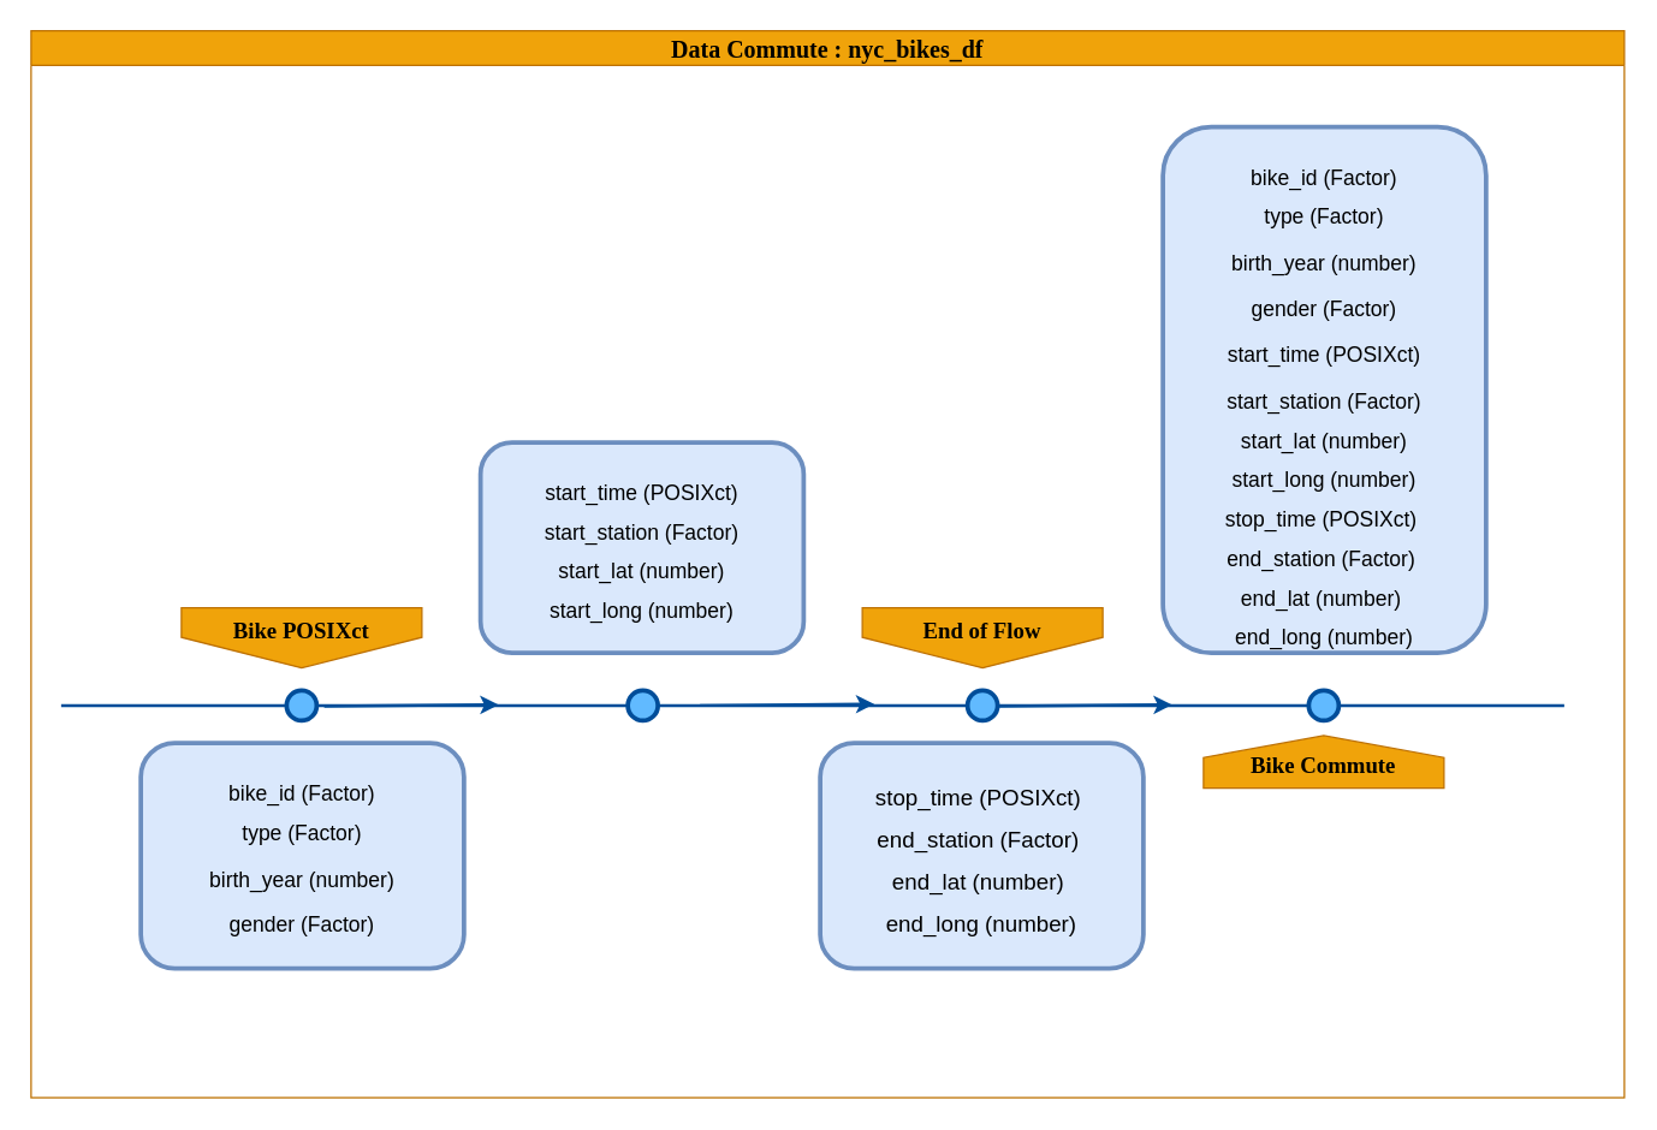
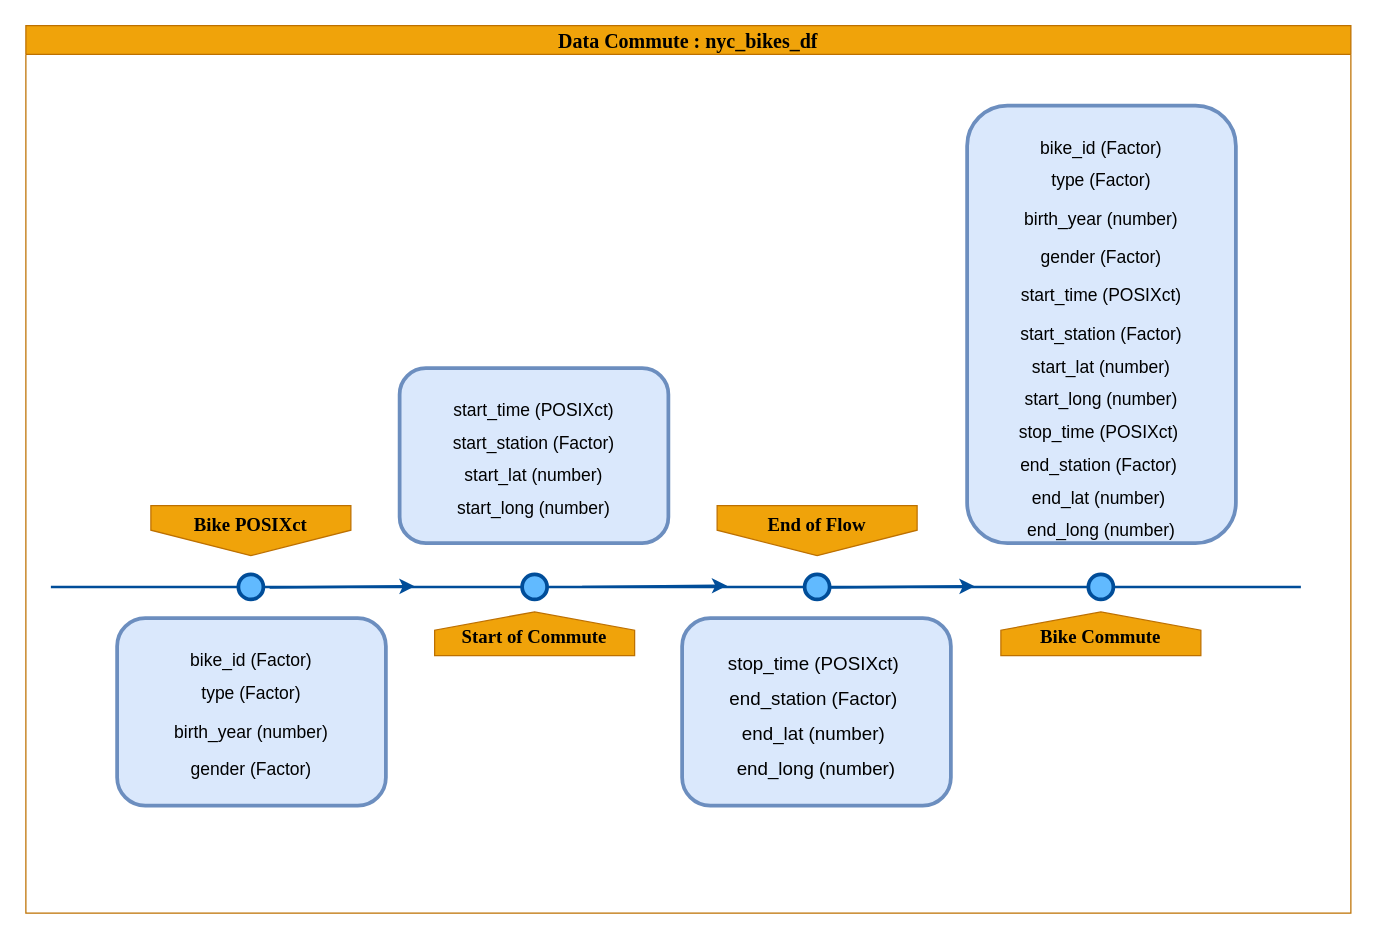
  <mxCell id="0" />
  <mxCell id="1" parent="0" />
  <mxCell id="2" value="" style="line;strokeWidth=2;html=1;fillColor=none;fontSize=28;fontColor=#004D99;strokeColor=#004D99;" parent="1" vertex="1"><mxGeometry x="40" y="464" width="1000" height="10" as="geometry" /></mxCell>
  <mxCell id="3" value="Bike POSIXct" style="shape=offPageConnector;whiteSpace=wrap;html=1;fillColor=#f0a30a;fontSize=15;fontColor=#000000;size=0.509;verticalAlign=top;strokeColor=#BD7000;fontStyle=1;fontFamily=Georgia;" parent="1" vertex="1"><mxGeometry x="120" y="404" width="160" height="40" as="geometry" /></mxCell>
  <mxCell id="4" value="&lt;span&gt;End of Flow&lt;/span&gt;" style="shape=offPageConnector;whiteSpace=wrap;html=1;fillColor=#f0a30a;fontSize=15;fontColor=#000000;size=0.509;verticalAlign=top;strokeColor=#BD7000;fontStyle=1;fontFamily=Georgia;" parent="1" vertex="1"><mxGeometry x="573" y="404" width="160" height="40" as="geometry" /></mxCell>
+ <mxCell id="5" value="Start of Commute" style="shape=offPageConnector;whiteSpace=wrap;html=1;fillColor=#f0a30a;fontSize=15;fontColor=#000000;size=0.418;flipV=1;verticalAlign=bottom;strokeColor=#BD7000;spacingBottom=4;fontStyle=1;fontFamily=Georgia;" parent="1" vertex="1"><mxGeometry x="347" y="489" width="160" height="35" as="geometry" /></mxCell>
  <mxCell id="6" value="Bike Commute" style="shape=offPageConnector;whiteSpace=wrap;html=1;fillColor=#f0a30a;fontSize=15;fontColor=#000000;size=0.418;flipV=1;verticalAlign=bottom;strokeColor=#BD7000;spacingBottom=4;fontStyle=1;fontFamily=Georgia;" parent="1" vertex="1"><mxGeometry x="800" y="489" width="160" height="35" as="geometry" /></mxCell>
  <mxCell id="7" value="" style="ellipse;whiteSpace=wrap;html=1;fillColor=#61BAFF;fontSize=28;fontColor=#004D99;strokeWidth=3;strokeColor=#004D99;" parent="1" vertex="1"><mxGeometry x="190" y="459" width="20" height="20" as="geometry" /></mxCell>
  <mxCell id="8" value="" style="ellipse;whiteSpace=wrap;html=1;fillColor=#61BAFF;fontSize=28;fontColor=#004D99;strokeWidth=3;strokeColor=#004D99;" parent="1" vertex="1"><mxGeometry x="417" y="459" width="20" height="20" as="geometry" /></mxCell>
  <mxCell id="9" value="" style="ellipse;whiteSpace=wrap;html=1;fillColor=#61BAFF;fontSize=28;fontColor=#004D99;strokeWidth=3;strokeColor=#004D99;" parent="1" vertex="1"><mxGeometry x="643" y="459" width="20" height="20" as="geometry" /></mxCell>
  <mxCell id="10" value="" style="ellipse;whiteSpace=wrap;html=1;fillColor=#61BAFF;fontSize=28;fontColor=#004D99;strokeWidth=3;strokeColor=#004D99;" parent="1" vertex="1"><mxGeometry x="870" y="459" width="20" height="20" as="geometry" /></mxCell>
  <mxCell id="11" value="&lt;h1 style=&quot;font-size: 14px&quot;&gt;&lt;font style=&quot;font-size: 14px&quot;&gt;&lt;span style=&quot;font-weight: normal&quot;&gt;&lt;br&gt;&lt;/span&gt;&lt;/font&gt;&lt;/h1&gt;&lt;h1 style=&quot;font-size: 14px&quot;&gt;&lt;font style=&quot;font-size: 14px&quot;&gt;&lt;span style=&quot;font-weight: normal&quot;&gt;bike_id (Factor)&lt;/span&gt;&lt;/font&gt;&lt;/h1&gt;&lt;h1 style=&quot;font-size: 14px&quot;&gt;&lt;font style=&quot;font-size: 14px&quot;&gt;&lt;span style=&quot;font-weight: normal&quot;&gt;type (Factor)&lt;/span&gt;&lt;br&gt;&lt;/font&gt;&lt;/h1&gt;&lt;p style=&quot;font-size: 14px&quot;&gt;&lt;font style=&quot;font-size: 14px&quot;&gt;birth_year (number)&lt;/font&gt;&lt;/p&gt;&lt;p style=&quot;font-size: 14px&quot;&gt;&lt;font style=&quot;font-size: 14px&quot;&gt;gender (Factor)&lt;/font&gt;&lt;/p&gt;" style="text;html=1;spacing=5;spacingTop=-20;whiteSpace=wrap;overflow=hidden;strokeColor=#6c8ebf;strokeWidth=3;fontSize=13;align=center;rounded=1;fillColor=#dae8fc;" parent="1" vertex="1"><mxGeometry x="93" y="494" width="215" height="150" as="geometry" /></mxCell>
  <mxCell id="12" value="&lt;h1 style=&quot;font-size: 14px&quot;&gt;&lt;span style=&quot;font-weight: normal&quot;&gt;&lt;br&gt;&lt;/span&gt;&lt;/h1&gt;&lt;h1 style=&quot;font-size: 14px&quot;&gt;&lt;span style=&quot;font-weight: normal&quot;&gt;start_time (POSIXct)&lt;/span&gt;&lt;br&gt;&lt;/h1&gt;&lt;h1 style=&quot;font-size: 14px&quot;&gt;&lt;font style=&quot;font-weight: normal ; font-size: 14px&quot;&gt;start_station (Factor)&lt;/font&gt;&lt;/h1&gt;&lt;h1 style=&quot;font-size: 14px&quot;&gt;&lt;span style=&quot;font-weight: normal&quot;&gt;&lt;font style=&quot;font-size: 14px&quot;&gt;start_lat (number)&lt;/font&gt;&lt;/span&gt;&lt;/h1&gt;&lt;h1 style=&quot;font-size: 14px&quot;&gt;&lt;span style=&quot;font-weight: normal&quot;&gt;&lt;font style=&quot;font-size: 14px&quot;&gt;start_long (number)&lt;/font&gt;&lt;/span&gt;&lt;/h1&gt;" style="text;html=1;spacing=5;spacingTop=-20;whiteSpace=wrap;overflow=hidden;strokeColor=#6c8ebf;strokeWidth=3;fontSize=13;align=center;rounded=1;fillColor=#dae8fc;" parent="1" vertex="1"><mxGeometry x="319" y="294" width="215" height="140" as="geometry" /></mxCell>
  <mxCell id="13" value="&lt;h1 style=&quot;font-size: 15px&quot;&gt;&lt;span style=&quot;font-weight: normal&quot;&gt;&lt;br&gt;&lt;/span&gt;&lt;/h1&gt;&lt;h1 style=&quot;font-size: 15px&quot;&gt;&lt;span style=&quot;font-weight: normal&quot;&gt;stop_time (POSIXct)&amp;nbsp;&lt;/span&gt;&lt;/h1&gt;&lt;h1 style=&quot;font-size: 15px&quot;&gt;&lt;span style=&quot;font-weight: normal&quot;&gt;end_station (Factor)&amp;nbsp;&lt;/span&gt;&lt;/h1&gt;&lt;h1 style=&quot;font-size: 15px&quot;&gt;&lt;span style=&quot;font-weight: normal&quot;&gt;end_lat (number)&amp;nbsp;&lt;/span&gt;&lt;/h1&gt;&lt;h1 style=&quot;font-size: 15px&quot;&gt;&lt;span style=&quot;font-weight: normal&quot;&gt;end_long (number)&lt;/span&gt;&lt;/h1&gt;" style="text;html=1;spacing=5;spacingTop=-20;whiteSpace=wrap;overflow=hidden;strokeColor=#6c8ebf;strokeWidth=3;fontSize=13;align=center;rounded=1;fillColor=#dae8fc;" parent="1" vertex="1"><mxGeometry x="545" y="494" width="215" height="150" as="geometry" /></mxCell>
  <mxCell id="14" value="&lt;h1 style=&quot;font-size: 14px&quot;&gt;&lt;font style=&quot;font-size: 14px ; font-weight: normal&quot;&gt;&lt;br&gt;&lt;/font&gt;&lt;/h1&gt;&lt;h1 style=&quot;font-size: 14px&quot;&gt;&lt;font style=&quot;font-size: 14px ; font-weight: normal&quot;&gt;bike_id (Factor)&lt;/font&gt;&lt;/h1&gt;&lt;h1 style=&quot;font-size: 14px&quot;&gt;&lt;font style=&quot;font-size: 14px ; font-weight: normal&quot;&gt;type (Factor)&lt;/font&gt;&lt;/h1&gt;&lt;h1 style=&quot;font-size: 14px&quot;&gt;&lt;p&gt;&lt;font style=&quot;font-size: 14px ; font-weight: normal&quot;&gt;birth_year (number)&lt;/font&gt;&lt;/p&gt;&lt;p&gt;&lt;font style=&quot;font-size: 14px ; font-weight: normal&quot;&gt;gender (Factor)&lt;/font&gt;&lt;/p&gt;&lt;p&gt;&lt;font style=&quot;font-size: 14px ; font-weight: normal&quot;&gt;start_time (POSIXct)&lt;/font&gt;&lt;/p&gt;&lt;/h1&gt;&lt;h1 style=&quot;font-size: 14px&quot;&gt;&lt;font style=&quot;font-size: 14px ; font-weight: normal&quot;&gt;start_station (Factor)&lt;/font&gt;&lt;/h1&gt;&lt;h1 style=&quot;font-size: 14px&quot;&gt;&lt;font style=&quot;font-size: 14px ; font-weight: normal&quot;&gt;start_lat (number)&lt;/font&gt;&lt;/h1&gt;&lt;h1 style=&quot;font-size: 14px&quot;&gt;&lt;font style=&quot;font-size: 14px ; font-weight: normal&quot;&gt;start_long (number)&lt;/font&gt;&lt;/h1&gt;&lt;h1 style=&quot;font-size: 14px&quot;&gt;&lt;span style=&quot;font-weight: normal&quot;&gt;stop_time (POSIXct)&amp;nbsp;&lt;/span&gt;&lt;/h1&gt;&lt;h1 style=&quot;font-size: 14px&quot;&gt;&lt;span style=&quot;font-weight: normal&quot;&gt;end_station (Factor)&amp;nbsp;&lt;/span&gt;&lt;/h1&gt;&lt;h1 style=&quot;font-size: 14px&quot;&gt;&lt;span style=&quot;font-weight: normal&quot;&gt;end_lat (number)&amp;nbsp;&lt;/span&gt;&lt;/h1&gt;&lt;h1 style=&quot;font-size: 14px&quot;&gt;&lt;span style=&quot;font-weight: normal&quot;&gt;end_long (number)&lt;/span&gt;&lt;/h1&gt;" style="text;html=1;spacing=5;spacingTop=-20;whiteSpace=wrap;overflow=hidden;strokeColor=#6c8ebf;strokeWidth=3;fontSize=13;align=center;rounded=1;fillColor=#dae8fc;" parent="1" vertex="1"><mxGeometry x="773" y="84" width="215" height="350" as="geometry" /></mxCell>
  <mxCell id="15" value="" style="endArrow=classic;html=1;exitX=0.425;exitY=0.5;exitDx=0;exitDy=0;exitPerimeter=0;entryX=0.541;entryY=0.4;entryDx=0;entryDy=0;entryPerimeter=0;strokeColor=#004D99;strokeWidth=2;endFill=1;" edge="1" parent="1" source="2" target="2"><mxGeometry width="50" height="50" relative="1" as="geometry"><mxPoint x="520" y="494" as="sourcePoint" /><mxPoint x="570" y="444" as="targetPoint" /></mxGeometry></mxCell>
  <mxCell id="16" value="" style="endArrow=classic;html=1;exitX=0.425;exitY=0.5;exitDx=0;exitDy=0;exitPerimeter=0;entryX=0.541;entryY=0.4;entryDx=0;entryDy=0;entryPerimeter=0;strokeColor=#004D99;strokeWidth=2;endFill=1;" edge="1" parent="1"><mxGeometry width="50" height="50" relative="1" as="geometry"><mxPoint x="663" y="469.5" as="sourcePoint" /><mxPoint x="779" y="468.5" as="targetPoint" /></mxGeometry></mxCell>
  <mxCell id="17" value="" style="endArrow=classic;html=1;exitX=0.425;exitY=0.5;exitDx=0;exitDy=0;exitPerimeter=0;entryX=0.541;entryY=0.4;entryDx=0;entryDy=0;entryPerimeter=0;fontSize=16;fontColor=#3333FF;strokeColor=#004D99;strokeWidth=2;endFill=1;" edge="1" parent="1"><mxGeometry width="50" height="50" relative="1" as="geometry"><mxPoint x="215" y="469.5" as="sourcePoint" /><mxPoint x="331" y="468.5" as="targetPoint" /></mxGeometry></mxCell>
  <mxCell id="18" value="Data Commute : nyc_bikes_df" style="swimlane;fontFamily=Georgia;fontSize=16;fontColor=#000000;fillColor=#f0a30a;strokeColor=#BD7000;" vertex="1" parent="1"><mxGeometry x="20" y="20" width="1060" height="710" as="geometry"><mxRectangle x="20" y="10" width="250" height="23" as="alternateBounds" /></mxGeometry></mxCell>
